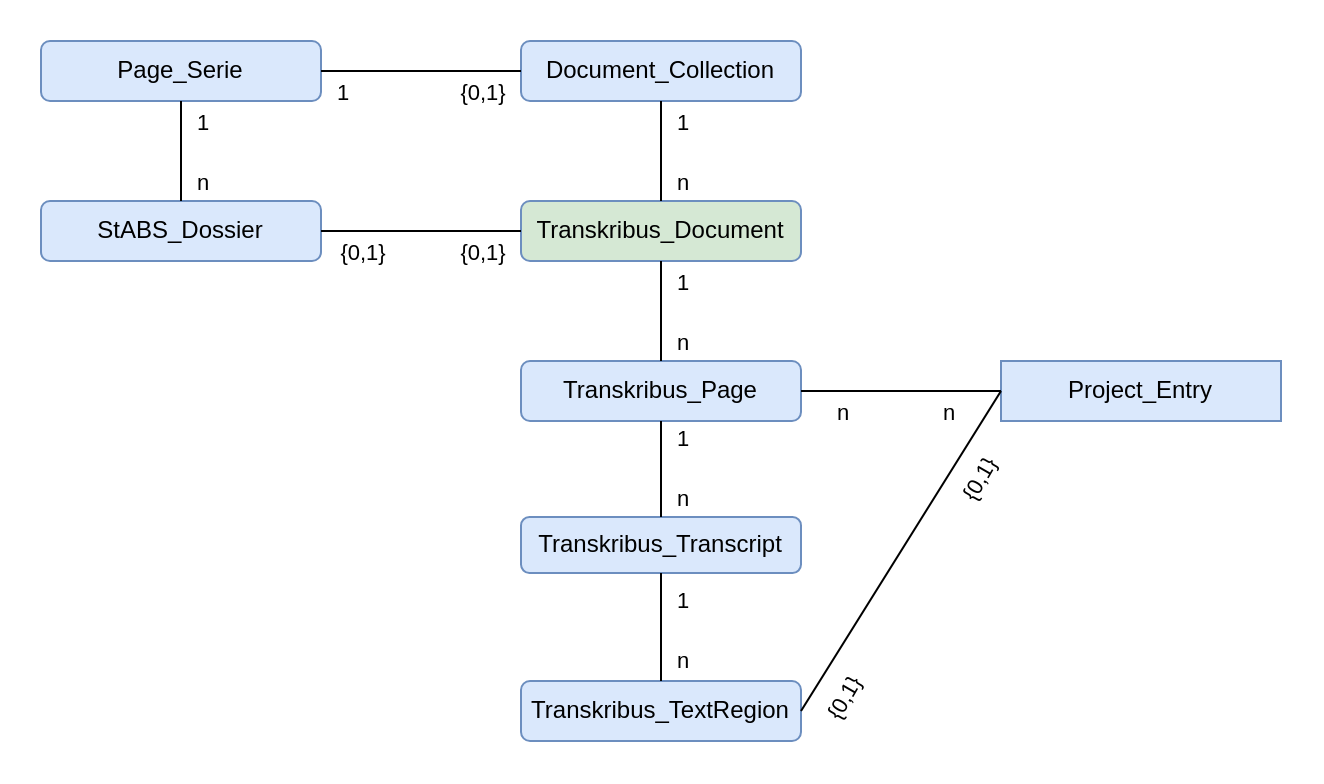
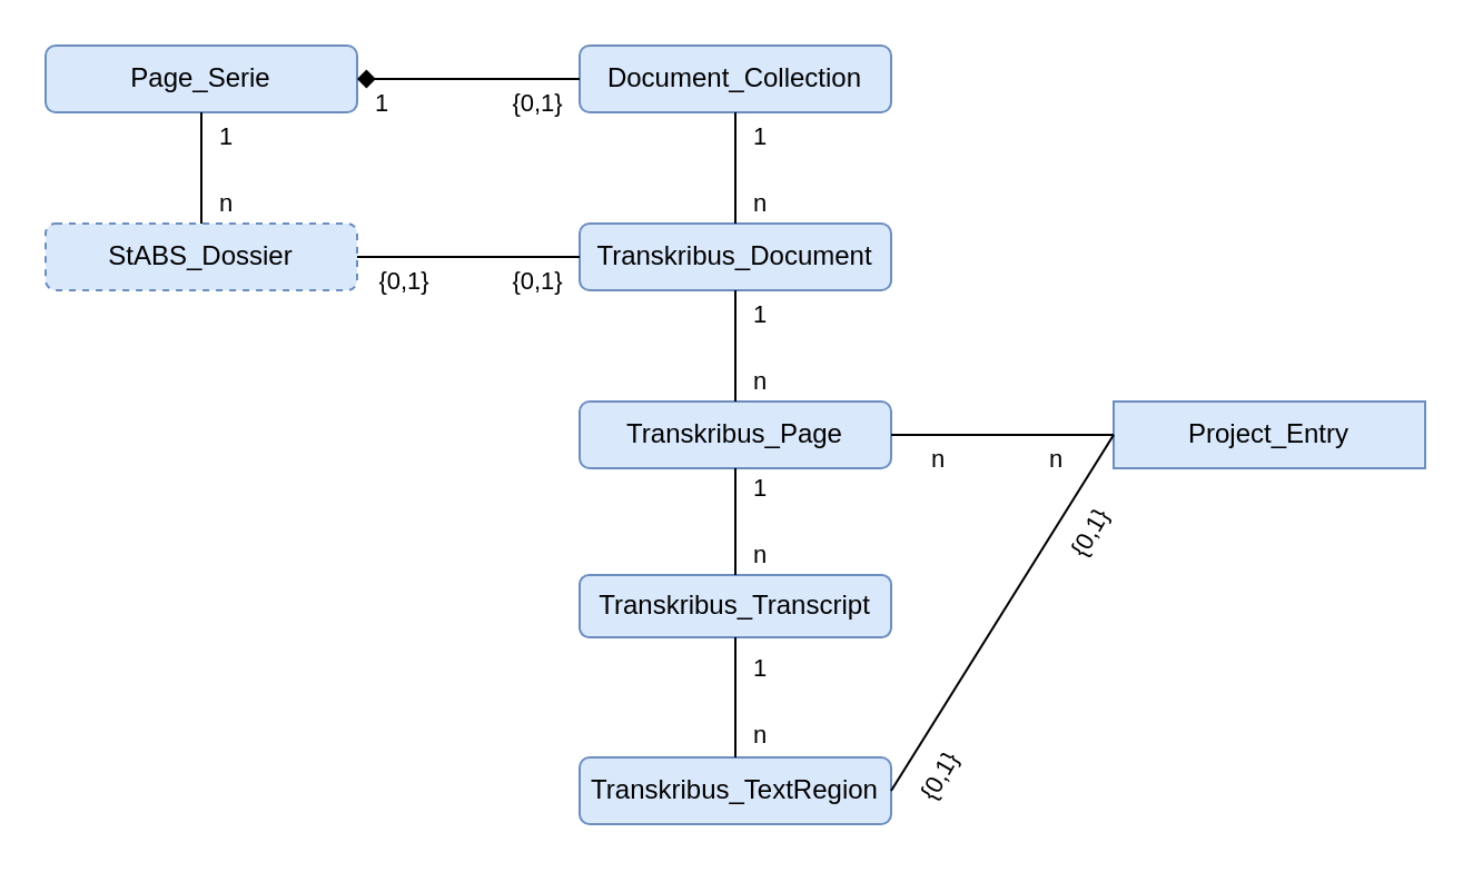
  <mxCell id="0" />
  <mxCell id="1" parent="0" />
  <mxCell id="2" value="Page_Serie" style="rounded=1;whiteSpace=wrap;html=1;fillColor=#dae8fc;strokeColor=#6c8ebf;" parent="1" vertex="1"><mxGeometry x="20" y="20" width="140" height="30" as="geometry" /></mxCell>
- <mxCell id="3" value="StABS_Dossier" style="rounded=1;whiteSpace=wrap;html=1;fillColor=#dae8fc;strokeColor=#6c8ebf;" parent="1" vertex="1"><mxGeometry x="20" y="100" width="140" height="30" as="geometry" /></mxCell>
+ <mxCell id="3" value="StABS_Dossier" style="rounded=1;whiteSpace=wrap;html=1;fillColor=#dae8fc;strokeColor=#6c8ebf;dashed=1;" parent="1" vertex="1"><mxGeometry x="20" y="100" width="140" height="30" as="geometry" /></mxCell>
  <mxCell id="4" value="Document_Collection" style="rounded=1;whiteSpace=wrap;html=1;fillColor=#dae8fc;strokeColor=#6c8ebf;" parent="1" vertex="1"><mxGeometry x="260" y="20" width="140" height="30" as="geometry" /></mxCell>
- <mxCell id="5" value="Transkribus_Document" style="rounded=1;whiteSpace=wrap;html=1;fillColor=#d5e8d4;strokeColor=#6c8ebf;" parent="1" vertex="1"><mxGeometry x="260" y="100" width="140" height="30" as="geometry" /></mxCell>
+ <mxCell id="5" value="Transkribus_Document" style="rounded=1;whiteSpace=wrap;html=1;fillColor=#dae8fc;strokeColor=#6c8ebf;" parent="1" vertex="1"><mxGeometry x="260" y="100" width="140" height="30" as="geometry" /></mxCell>
  <mxCell id="6" value="Transkribus_Page" style="rounded=1;whiteSpace=wrap;html=1;fillColor=#dae8fc;strokeColor=#6c8ebf;" parent="1" vertex="1"><mxGeometry x="260" y="180" width="140" height="30" as="geometry" /></mxCell>
  <mxCell id="7" value="Transkribus_Transcript" style="rounded=1;whiteSpace=wrap;html=1;fillColor=#dae8fc;strokeColor=#6c8ebf;" parent="1" vertex="1"><mxGeometry x="260" y="258" width="140" height="28" as="geometry" /></mxCell>
  <mxCell id="8" value="Transkribus_TextRegion" style="rounded=1;whiteSpace=wrap;html=1;fillColor=#dae8fc;strokeColor=#6c8ebf;" parent="1" vertex="1"><mxGeometry x="260" y="340" width="140" height="30" as="geometry" /></mxCell>
  <mxCell id="9" value="" style="endArrow=none;html=1;rounded=0;entryX=0.5;entryY=1;entryDx=0;entryDy=0;exitX=0.5;exitY=0;exitDx=0;exitDy=0;" parent="1" source="3" target="2" edge="1"><mxGeometry width="50" height="50" relative="1" as="geometry"><mxPoint x="180" y="130" as="sourcePoint" /><mxPoint x="230" y="80" as="targetPoint" /></mxGeometry></mxCell>
  <mxCell id="10" value="1" style="edgeLabel;html=1;align=center;verticalAlign=middle;resizable=0;points=[];" parent="9" vertex="1" connectable="0"><mxGeometry x="-0.501" y="1" relative="1" as="geometry"><mxPoint x="11" y="-28" as="offset" /></mxGeometry></mxCell>
  <mxCell id="11" value="n" style="edgeLabel;html=1;align=center;verticalAlign=middle;resizable=0;points=[];" parent="9" vertex="1" connectable="0"><mxGeometry x="-0.596" y="-2" relative="1" as="geometry"><mxPoint x="8" as="offset" /></mxGeometry></mxCell>
- <mxCell id="12" value="" style="endArrow=none;html=1;rounded=0;entryX=1;entryY=0.5;entryDx=0;entryDy=0;exitX=0;exitY=0.5;exitDx=0;exitDy=0;" parent="1" source="4" target="2" edge="1"><mxGeometry width="50" height="50" relative="1" as="geometry"><mxPoint x="100" y="110" as="sourcePoint" /><mxPoint x="100" y="60" as="targetPoint" /></mxGeometry></mxCell>
+ <mxCell id="12" value="" style="endArrow=diamond;html=1;rounded=0;entryX=1;entryY=0.5;entryDx=0;entryDy=0;exitX=0;exitY=0.5;exitDx=0;exitDy=0;" parent="1" source="4" target="2" edge="1"><mxGeometry width="50" height="50" relative="1" as="geometry"><mxPoint x="100" y="110" as="sourcePoint" /><mxPoint x="100" y="60" as="targetPoint" /></mxGeometry></mxCell>
  <mxCell id="13" value="{0,1}" style="edgeLabel;html=1;align=center;verticalAlign=middle;resizable=0;points=[];" parent="12" vertex="1" connectable="0"><mxGeometry x="0.231" y="2" relative="1" as="geometry"><mxPoint x="42" y="8" as="offset" /></mxGeometry></mxCell>
  <mxCell id="14" value="1" style="edgeLabel;html=1;align=center;verticalAlign=middle;resizable=0;points=[];" parent="12" vertex="1" connectable="0"><mxGeometry relative="1" as="geometry"><mxPoint x="-40" y="10" as="offset" /></mxGeometry></mxCell>
  <mxCell id="15" value="" style="endArrow=none;html=1;rounded=0;entryX=1;entryY=0.5;entryDx=0;entryDy=0;exitX=0;exitY=0.5;exitDx=0;exitDy=0;" parent="1" source="5" target="3" edge="1"><mxGeometry width="50" height="50" relative="1" as="geometry"><mxPoint x="260" y="160" as="sourcePoint" /><mxPoint x="160" y="160" as="targetPoint" /></mxGeometry></mxCell>
  <mxCell id="16" value="{0,1}" style="edgeLabel;html=1;align=center;verticalAlign=middle;resizable=0;points=[];" parent="15" vertex="1" connectable="0"><mxGeometry x="0.231" y="2" relative="1" as="geometry"><mxPoint x="-18" y="8" as="offset" /></mxGeometry></mxCell>
  <mxCell id="17" value="{0,1}" style="edgeLabel;html=1;align=center;verticalAlign=middle;resizable=0;points=[];" parent="15" vertex="1" connectable="0"><mxGeometry relative="1" as="geometry"><mxPoint x="30" y="10" as="offset" /></mxGeometry></mxCell>
  <mxCell id="18" value="" style="endArrow=none;html=1;rounded=0;entryX=0.5;entryY=1;entryDx=0;entryDy=0;exitX=0.5;exitY=0;exitDx=0;exitDy=0;" parent="1" source="5" target="4" edge="1"><mxGeometry width="50" height="50" relative="1" as="geometry"><mxPoint x="330" y="90" as="sourcePoint" /><mxPoint x="329.8" y="60" as="targetPoint" /></mxGeometry></mxCell>
  <mxCell id="19" value="1" style="edgeLabel;html=1;align=center;verticalAlign=middle;resizable=0;points=[];" parent="18" vertex="1" connectable="0"><mxGeometry x="-0.501" y="1" relative="1" as="geometry"><mxPoint x="11" y="-28" as="offset" /></mxGeometry></mxCell>
  <mxCell id="20" value="n" style="edgeLabel;html=1;align=center;verticalAlign=middle;resizable=0;points=[];" parent="18" vertex="1" connectable="0"><mxGeometry x="-0.596" y="-2" relative="1" as="geometry"><mxPoint x="8" as="offset" /></mxGeometry></mxCell>
  <mxCell id="21" value="" style="endArrow=none;html=1;rounded=0;entryX=0.5;entryY=1;entryDx=0;entryDy=0;exitX=0.5;exitY=0;exitDx=0;exitDy=0;" parent="1" source="6" target="5" edge="1"><mxGeometry width="50" height="50" relative="1" as="geometry"><mxPoint x="340" y="110" as="sourcePoint" /><mxPoint x="340" y="60" as="targetPoint" /></mxGeometry></mxCell>
  <mxCell id="22" value="1" style="edgeLabel;html=1;align=center;verticalAlign=middle;resizable=0;points=[];" parent="21" vertex="1" connectable="0"><mxGeometry x="-0.501" y="1" relative="1" as="geometry"><mxPoint x="11" y="-28" as="offset" /></mxGeometry></mxCell>
  <mxCell id="23" value="n" style="edgeLabel;html=1;align=center;verticalAlign=middle;resizable=0;points=[];" parent="21" vertex="1" connectable="0"><mxGeometry x="-0.596" y="-2" relative="1" as="geometry"><mxPoint x="8" as="offset" /></mxGeometry></mxCell>
  <mxCell id="24" value="" style="endArrow=none;html=1;rounded=0;entryX=0.5;entryY=1;entryDx=0;entryDy=0;exitX=0.5;exitY=0;exitDx=0;exitDy=0;" parent="1" source="7" target="6" edge="1"><mxGeometry width="50" height="50" relative="1" as="geometry"><mxPoint x="370" y="240" as="sourcePoint" /><mxPoint x="340" y="140" as="targetPoint" /></mxGeometry></mxCell>
  <mxCell id="25" value="1" style="edgeLabel;html=1;align=center;verticalAlign=middle;resizable=0;points=[];" parent="24" vertex="1" connectable="0"><mxGeometry x="-0.501" y="1" relative="1" as="geometry"><mxPoint x="11" y="-28" as="offset" /></mxGeometry></mxCell>
  <mxCell id="26" value="n" style="edgeLabel;html=1;align=center;verticalAlign=middle;resizable=0;points=[];" parent="24" vertex="1" connectable="0"><mxGeometry x="-0.596" y="-2" relative="1" as="geometry"><mxPoint x="8" as="offset" /></mxGeometry></mxCell>
  <mxCell id="27" value="" style="endArrow=none;html=1;rounded=0;entryX=0.5;entryY=1;entryDx=0;entryDy=0;exitX=0.5;exitY=0;exitDx=0;exitDy=0;" parent="1" source="8" target="7" edge="1"><mxGeometry width="50" height="50" relative="1" as="geometry"><mxPoint x="340" y="268" as="sourcePoint" /><mxPoint x="340" y="220" as="targetPoint" /></mxGeometry></mxCell>
  <mxCell id="28" value="1" style="edgeLabel;html=1;align=center;verticalAlign=middle;resizable=0;points=[];" parent="27" vertex="1" connectable="0"><mxGeometry x="-0.501" y="1" relative="1" as="geometry"><mxPoint x="11" y="-28" as="offset" /></mxGeometry></mxCell>
  <mxCell id="29" value="n" style="edgeLabel;html=1;align=center;verticalAlign=middle;resizable=0;points=[];" parent="27" vertex="1" connectable="0"><mxGeometry x="-0.596" y="-2" relative="1" as="geometry"><mxPoint x="8" as="offset" /></mxGeometry></mxCell>
  <mxCell id="30" value="Project_Entry" style="whiteSpace=wrap;html=1;fillColor=#dae8fc;strokeColor=#6c8ebf;rounded=0;" vertex="1" parent="1"><mxGeometry x="500" y="180" width="140" height="30" as="geometry" /></mxCell>
  <mxCell id="31" value="" style="endArrow=none;html=1;rounded=0;entryX=1;entryY=0.5;entryDx=0;entryDy=0;exitX=0;exitY=0.5;exitDx=0;exitDy=0;" edge="1" parent="1" source="30" target="6"><mxGeometry width="50" height="50" relative="1" as="geometry"><mxPoint x="510" y="230" as="sourcePoint" /><mxPoint x="410" y="230" as="targetPoint" /></mxGeometry></mxCell>
  <mxCell id="32" value="n" style="edgeLabel;html=1;align=center;verticalAlign=middle;resizable=0;points=[];" vertex="1" connectable="0" parent="31"><mxGeometry x="0.231" y="2" relative="1" as="geometry"><mxPoint x="-18" y="8" as="offset" /></mxGeometry></mxCell>
  <mxCell id="33" value="n" style="edgeLabel;html=1;align=center;verticalAlign=middle;resizable=0;points=[];" vertex="1" connectable="0" parent="31"><mxGeometry relative="1" as="geometry"><mxPoint x="23" y="10" as="offset" /></mxGeometry></mxCell>
  <mxCell id="34" value="" style="endArrow=none;html=1;rounded=0;entryX=1;entryY=0.5;entryDx=0;entryDy=0;exitX=0;exitY=0.5;exitDx=0;exitDy=0;" edge="1" parent="1" source="30" target="8"><mxGeometry width="50" height="50" relative="1" as="geometry"><mxPoint x="570" y="320" as="sourcePoint" /><mxPoint x="470" y="320" as="targetPoint" /></mxGeometry></mxCell>
  <mxCell id="35" value="{0,1}" style="edgeLabel;html=1;align=center;verticalAlign=middle;resizable=0;points=[];rotation=-60;" vertex="1" connectable="0" parent="34"><mxGeometry x="0.231" y="2" relative="1" as="geometry"><mxPoint x="-19" y="55" as="offset" /></mxGeometry></mxCell>
  <mxCell id="36" value="{0,1}" style="edgeLabel;html=1;align=center;verticalAlign=middle;resizable=0;points=[];rotation=-60;" vertex="1" connectable="0" parent="34"><mxGeometry relative="1" as="geometry"><mxPoint x="38" y="-35" as="offset" /></mxGeometry></mxCell>
